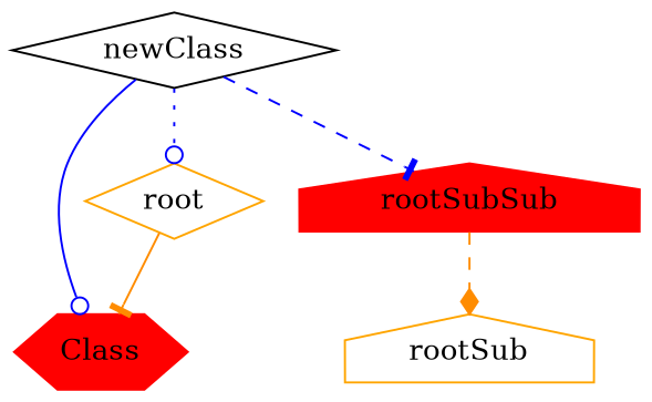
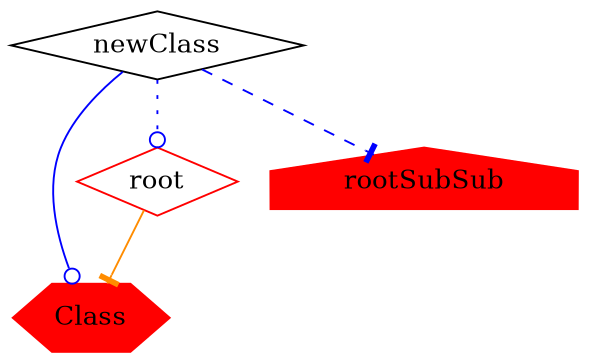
  digraph {
    node [color=red fillcolor=red shape=house style=filled]
    edge [arrowhead=tee color=blue style=dashed]
    Class [shape=hexagon]
-   rootSub [color=orange fillcolor=white]
    rootSubSub
-   root [color=orange fillcolor=white shape=diamond]
+   root [fillcolor=white shape=diamond]
    newClass [shape=diamond color="" fillcolor="" style=""]
-   rootSubSub -> rootSub [arrowhead=diamond color=darkorange]
    root -> Class [color=darkorange style=solid]
    newClass -> Class [arrowhead=odot style=solid]
    newClass -> rootSubSub
    newClass -> root [arrowhead=odot style=dotted]
  }
